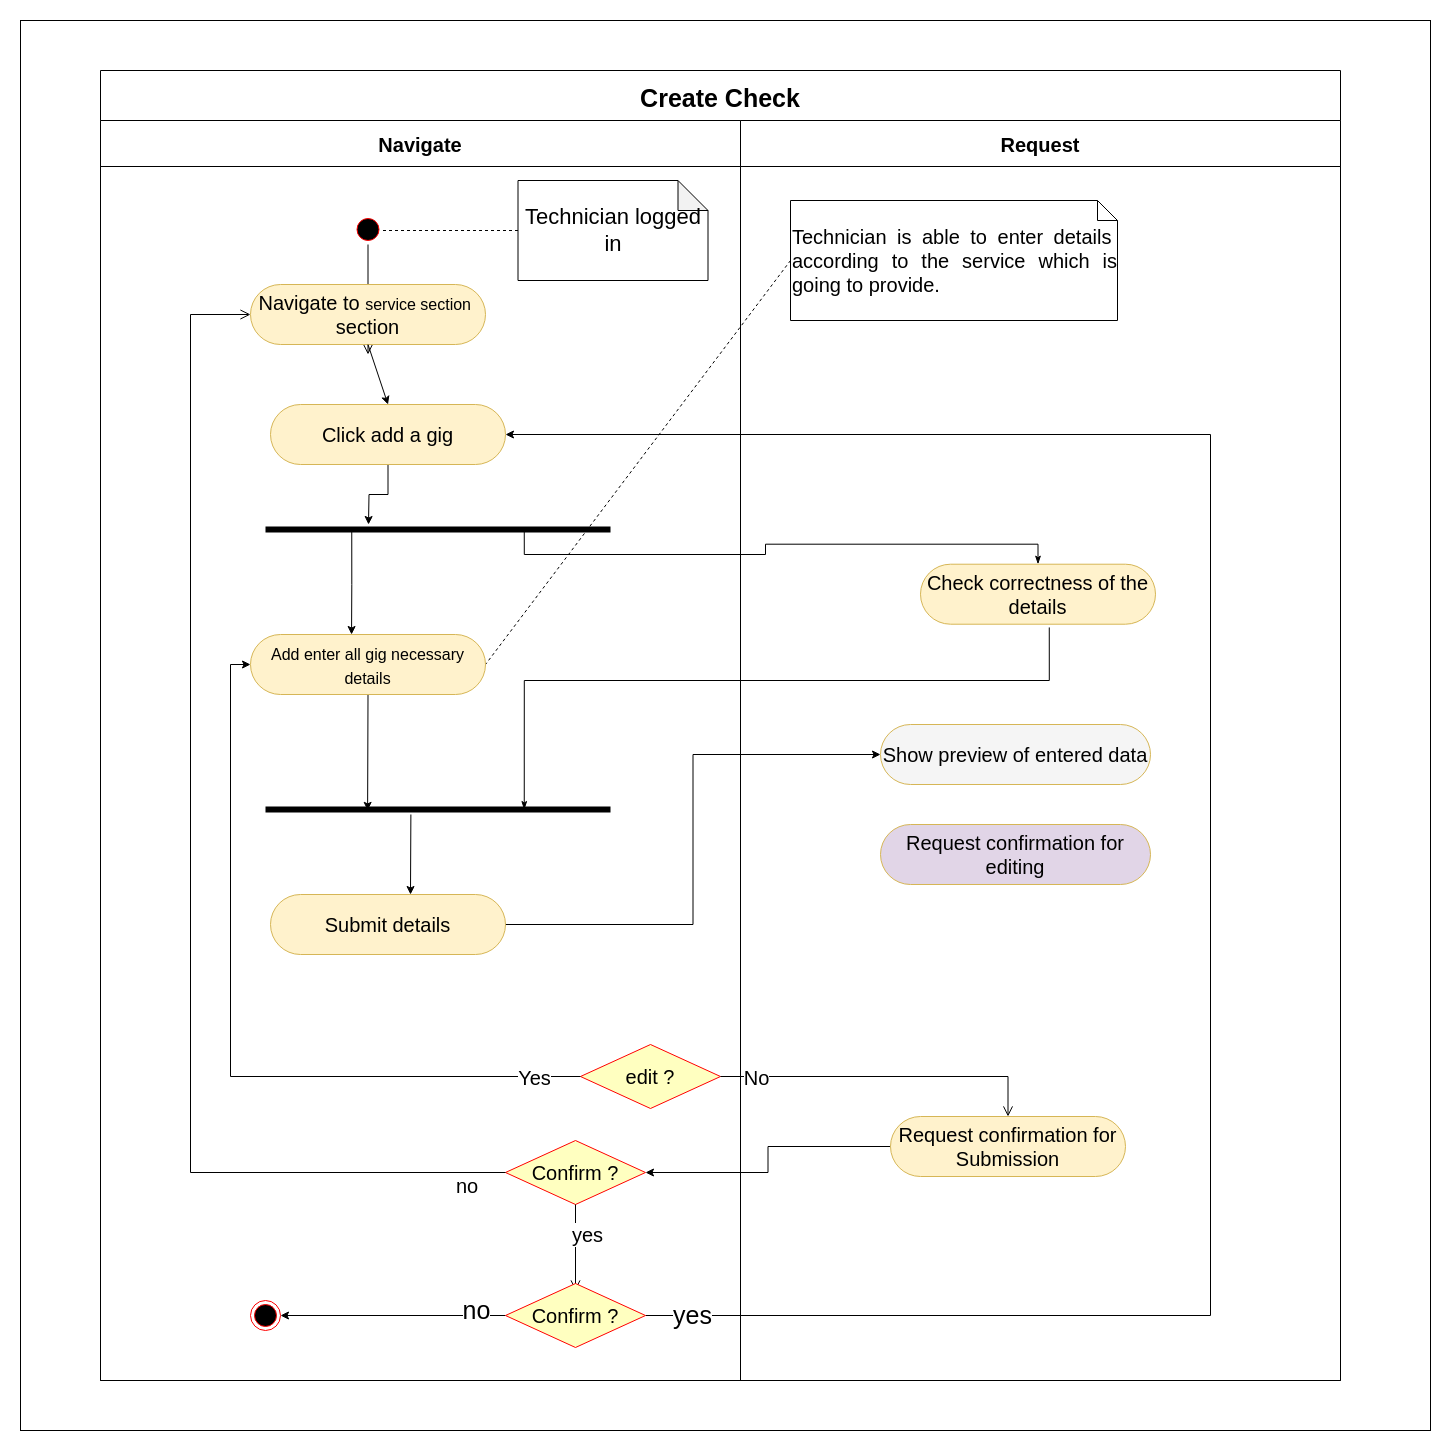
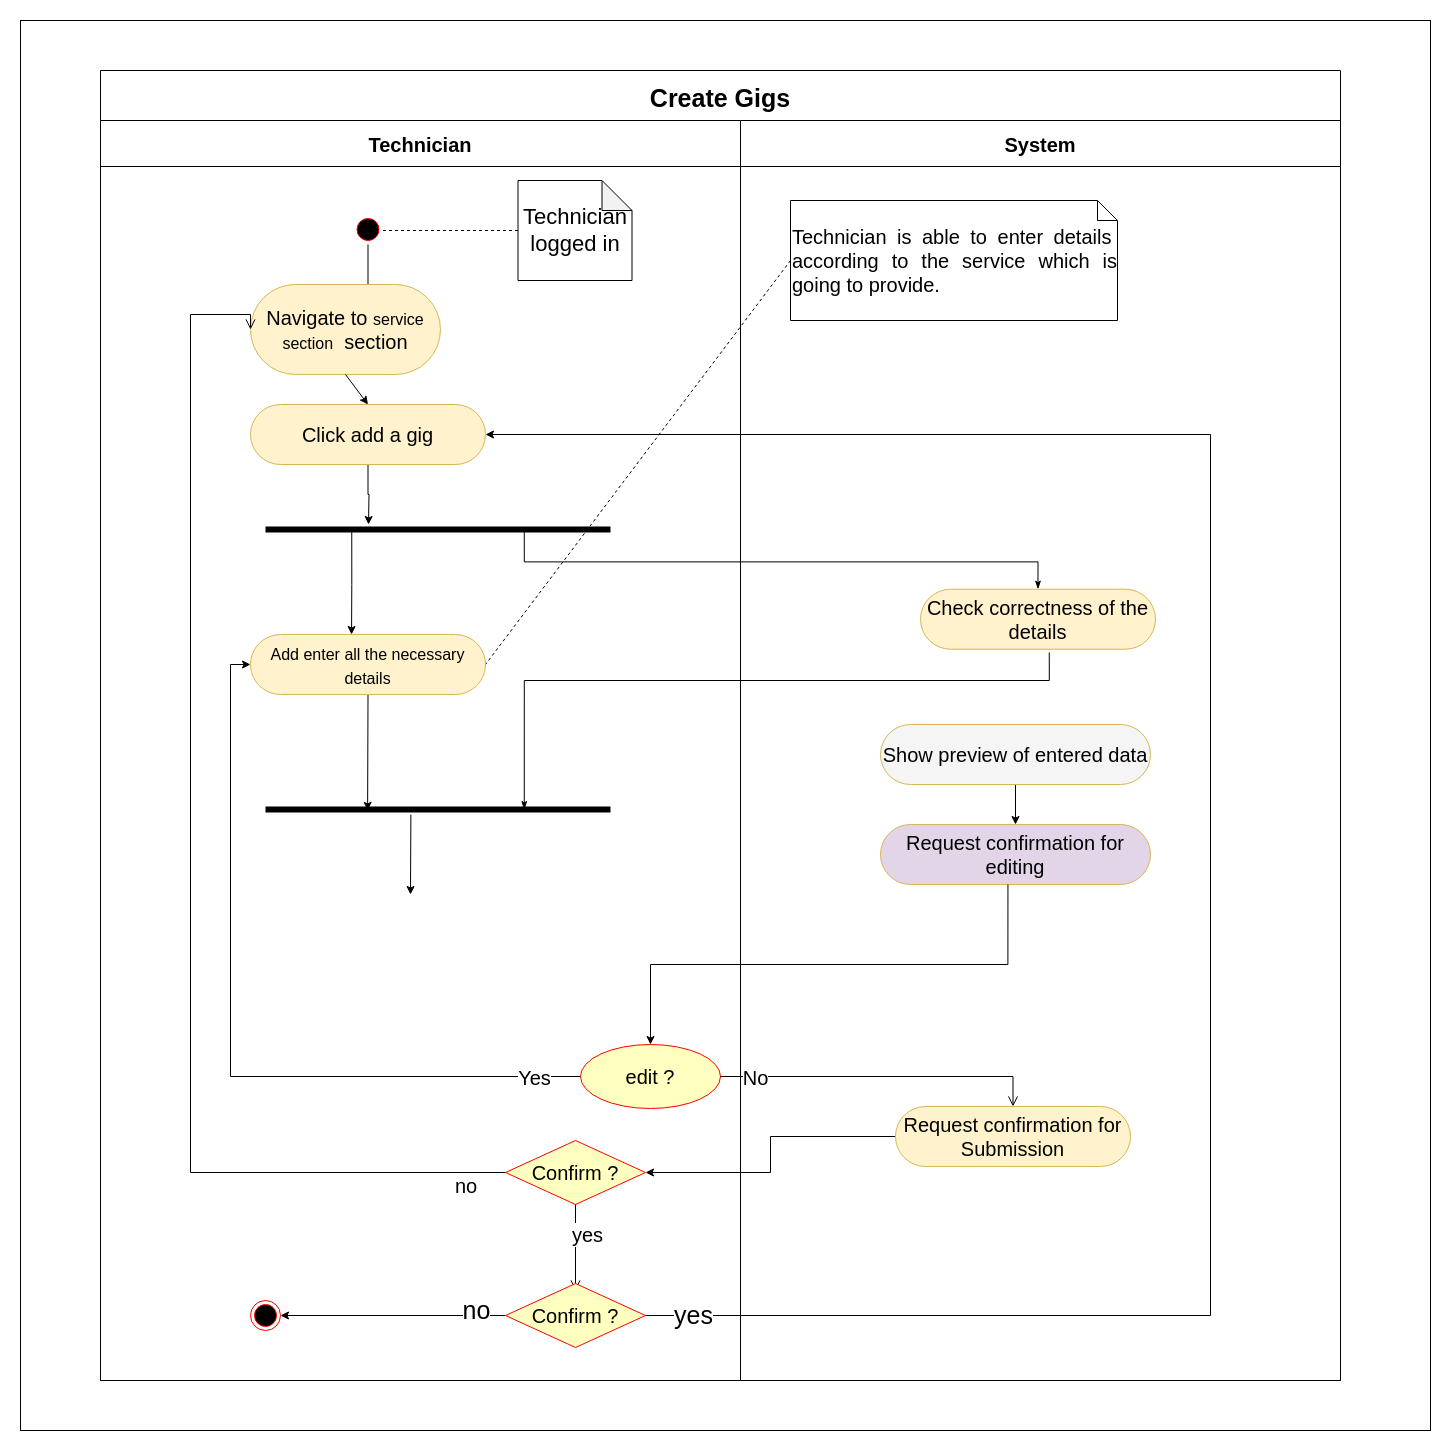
  <mxCell id="0" />
  <mxCell id="1" parent="0" />
- <mxCell id="2" value="Create Check" style="swimlane;childLayout=stackLayout;resizeParent=1;resizeParentMax=0;startSize=50;fontSize=25;swimlaneFillColor=none;fillColor=default;" vertex="1" parent="1"><mxGeometry x="100" width="1240" height="1310" as="geometry" y="70" /></mxCell>
- <mxCell id="3" style="rounded=0;orthogonalLoop=1;jettySize=auto;html=1;exitX=0.979;exitY=0.5;exitDx=0;exitDy=0;entryX=0;entryY=0.5;entryDx=0;entryDy=0;strokeColor=#000000;edgeStyle=orthogonalEdgeStyle;exitPerimeter=0;fontSize=20;" edge="1" parent="2" source="17" target="38"><mxGeometry relative="1" as="geometry" /></mxCell>
+ <mxCell id="2" value="Create Gigs" style="swimlane;childLayout=stackLayout;resizeParent=1;resizeParentMax=0;startSize=50;fontSize=25;swimlaneFillColor=none;fillColor=default;" vertex="1" parent="1"><mxGeometry x="100" width="1240" height="1310" as="geometry" y="70" /></mxCell>
  <mxCell id="4" style="edgeStyle=none;rounded=0;orthogonalLoop=1;jettySize=auto;html=1;exitX=0;exitY=0.5;exitDx=0;exitDy=0;exitPerimeter=0;entryX=1;entryY=0.5;entryDx=0;entryDy=0;fontSize=20;strokeColor=#000000;endArrow=none;endFill=0;dashed=1;" edge="1" parent="2" source="41" target="16"><mxGeometry relative="1" as="geometry" /></mxCell>
  <mxCell id="5" style="edgeStyle=orthogonalEdgeStyle;rounded=0;orthogonalLoop=1;jettySize=auto;html=1;entryX=1;entryY=0.5;entryDx=0;entryDy=0;strokeColor=#000000;fontSize=20;" edge="1" parent="2" source="39" target="18"><mxGeometry relative="1" as="geometry"><mxPoint x="780" y="1062" as="sourcePoint" /></mxGeometry></mxCell>
  <mxCell id="6" style="edgeStyle=orthogonalEdgeStyle;rounded=0;orthogonalLoop=1;jettySize=auto;html=1;entryX=0.548;entryY=1.054;entryDx=0;entryDy=0;entryPerimeter=0;fontSize=20;startArrow=classicThin;startFill=1;endArrow=none;endFill=0;exitX=0.75;exitY=0.5;exitDx=0;exitDy=0;exitPerimeter=0;" edge="1" parent="2" source="24" target="42"><mxGeometry relative="1" as="geometry"><mxPoint x="380" y="664.71" as="sourcePoint" /><mxPoint x="550.15" y="-46" as="targetPoint" /><Array as="points"><mxPoint x="424" y="610" /><mxPoint x="949" y="610" /></Array></mxGeometry></mxCell>
  <mxCell id="7" style="rounded=0;orthogonalLoop=1;jettySize=auto;html=1;exitX=0.5;exitY=0;exitDx=0;exitDy=0;entryX=0.75;entryY=0.5;entryDx=0;entryDy=0;entryPerimeter=0;fontSize=20;startArrow=classicThin;startFill=1;endArrow=none;endFill=0;edgeStyle=orthogonalEdgeStyle;" edge="1" parent="2" source="42" target="23"><mxGeometry relative="1" as="geometry"><mxPoint x="1190" y="-81.29" as="sourcePoint" /><mxPoint x="393.35" y="320" as="targetPoint" /></mxGeometry></mxCell>
- <mxCell id="8" value="Navigate" style="swimlane;startSize=46;fontSize=20;" vertex="1" parent="2"><mxGeometry y="50" width="640" height="1260" as="geometry"><mxRectangle y="36" width="50" height="1234" as="alternateBounds" /></mxGeometry></mxCell>
+ <mxCell id="8" value="Technician" style="swimlane;startSize=46;fontSize=20;" vertex="1" parent="2"><mxGeometry y="50" width="640" height="1260" as="geometry"><mxRectangle y="36" width="50" height="1234" as="alternateBounds" /></mxGeometry></mxCell>
  <mxCell id="9" value="" style="ellipse;html=1;shape=startState;fillColor=#000000;strokeColor=#ff0000;fontSize=20;" vertex="1" parent="8"><mxGeometry x="252.5" y="94" width="30" height="30" as="geometry" /></mxCell>
  <mxCell id="10" value="" style="edgeStyle=orthogonalEdgeStyle;html=1;verticalAlign=bottom;endArrow=open;endSize=8;strokeColor=#000000;rounded=0;fontSize=20;exitX=0.5;exitY=1;exitDx=0;exitDy=0;" edge="1" parent="8" source="9"><mxGeometry relative="1" as="geometry"><mxPoint x="267.5" y="234" as="targetPoint" /><mxPoint x="267.5" y="174" as="sourcePoint" /></mxGeometry></mxCell>
- <mxCell id="11" value="Navigate to&amp;nbsp;&lt;span style=&quot;font-size:12.0pt;mso-bidi-font-size:11.0pt;&lt;br/&gt;font-family:&amp;quot;Times New Roman&amp;quot;,&amp;quot;serif&amp;quot;;mso-fareast-font-family:Calibri;&lt;br/&gt;mso-fareast-theme-font:minor-latin;mso-ansi-language:EN-US;mso-fareast-language:&lt;br/&gt;EN-US;mso-bidi-language:TA&quot;&gt;service section&lt;/span&gt;&amp;nbsp; section" style="rounded=1;whiteSpace=wrap;html=1;fontSize=20;arcSize=50;fillColor=#fff2cc;strokeColor=#d6b656;" vertex="1" parent="8"><mxGeometry x="150" y="164" width="235" height="60" as="geometry" /></mxCell>
+ <mxCell id="11" value="Navigate to&amp;nbsp;&lt;span style=&quot;font-size:12.0pt;mso-bidi-font-size:11.0pt;&lt;br/&gt;font-family:&amp;quot;Times New Roman&amp;quot;,&amp;quot;serif&amp;quot;;mso-fareast-font-family:Calibri;&lt;br/&gt;mso-fareast-theme-font:minor-latin;mso-ansi-language:EN-US;mso-fareast-language:&lt;br/&gt;EN-US;mso-bidi-language:TA&quot;&gt;service section&lt;/span&gt;&amp;nbsp; section" style="rounded=1;whiteSpace=wrap;html=1;fontSize=20;arcSize=50;fillColor=#fff2cc;strokeColor=#d6b656;" vertex="1" parent="8"><mxGeometry x="150" y="164" width="190" height="90" as="geometry" /></mxCell>
  <mxCell id="12" style="edgeStyle=none;rounded=0;orthogonalLoop=1;jettySize=auto;html=1;exitX=0.5;exitY=1;exitDx=0;exitDy=0;fontSize=20;entryX=0.5;entryY=0;entryDx=0;entryDy=0;" edge="1" parent="8" source="11" target="14"><mxGeometry relative="1" as="geometry"><mxPoint x="230" y="434" as="targetPoint" /><mxPoint x="267.5" y="374" as="sourcePoint" /></mxGeometry></mxCell>
  <mxCell id="13" style="edgeStyle=orthogonalEdgeStyle;rounded=0;orthogonalLoop=1;jettySize=auto;html=1;exitX=0.5;exitY=1;exitDx=0;exitDy=0;fontSize=20;" edge="1" parent="8" source="14"><mxGeometry relative="1" as="geometry"><mxPoint x="268" y="404" as="targetPoint" /></mxGeometry></mxCell>
- <mxCell id="14" value="Click add a gig" style="rounded=1;whiteSpace=wrap;html=1;fontSize=20;arcSize=50;fillColor=#fff2cc;strokeColor=#d6b656;" vertex="1" parent="8"><mxGeometry x="170" y="284" width="235" height="60" as="geometry" /></mxCell>
+ <mxCell id="14" value="Click add a gig" style="rounded=1;whiteSpace=wrap;html=1;fontSize=20;arcSize=50;fillColor=#fff2cc;strokeColor=#d6b656;" vertex="1" parent="8"><mxGeometry x="150" y="284" width="235" height="60" as="geometry" /></mxCell>
  <mxCell id="15" style="rounded=0;orthogonalLoop=1;jettySize=auto;html=1;exitX=0.5;exitY=1;exitDx=0;exitDy=0;strokeColor=#000000;entryX=0.296;entryY=0.585;entryDx=0;entryDy=0;entryPerimeter=0;fontSize=20;" edge="1" parent="8" source="16" target="24"><mxGeometry relative="1" as="geometry"><mxPoint x="269" y="684" as="targetPoint" /></mxGeometry></mxCell>
- <mxCell id="16" value="&lt;span style=&quot;font-size:12.0pt;mso-bidi-font-size:11.0pt;&lt;br/&gt;font-family:&amp;quot;Times New Roman&amp;quot;,&amp;quot;serif&amp;quot;;mso-fareast-font-family:Calibri;&lt;br/&gt;mso-fareast-theme-font:minor-latin;mso-ansi-language:EN-US;mso-fareast-language:&lt;br/&gt;EN-US;mso-bidi-language:TA&quot;&gt;Add enter all gig necessary details&lt;/span&gt;" style="rounded=1;whiteSpace=wrap;html=1;fontSize=20;arcSize=50;fillColor=#fff2cc;strokeColor=#d6b656;" vertex="1" parent="8"><mxGeometry x="150" y="514" width="235" height="60" as="geometry" /></mxCell>
- <mxCell id="17" value="Submit details" style="rounded=1;whiteSpace=wrap;html=1;fontSize=20;arcSize=50;fillColor=#fff2cc;strokeColor=#d6b656;" vertex="1" parent="8"><mxGeometry x="170" y="774" width="235" height="60" as="geometry" /></mxCell>
+ <mxCell id="16" value="&lt;span style=&quot;font-size:12.0pt;mso-bidi-font-size:11.0pt;&lt;br/&gt;font-family:&amp;quot;Times New Roman&amp;quot;,&amp;quot;serif&amp;quot;;mso-fareast-font-family:Calibri;&lt;br/&gt;mso-fareast-theme-font:minor-latin;mso-ansi-language:EN-US;mso-fareast-language:&lt;br/&gt;EN-US;mso-bidi-language:TA&quot;&gt;Add enter all the necessary details&lt;/span&gt;" style="rounded=1;whiteSpace=wrap;html=1;fontSize=20;arcSize=50;fillColor=#fff2cc;strokeColor=#d6b656;" vertex="1" parent="8"><mxGeometry x="150" y="514" width="235" height="60" as="geometry" /></mxCell>
  <mxCell id="18" value="Confirm ?" style="rhombus;whiteSpace=wrap;html=1;fillColor=#ffffc0;strokeColor=#ff0000;fontSize=20;" vertex="1" parent="8"><mxGeometry x="405" y="1020" width="140" height="64" as="geometry" /></mxCell>
  <mxCell id="19" value="no" style="html=1;align=left;verticalAlign=top;endArrow=open;endSize=8;strokeColor=#000000;rounded=0;fontSize=20;exitX=0;exitY=0.5;exitDx=0;exitDy=0;entryX=0;entryY=0.5;entryDx=0;entryDy=0;edgeStyle=orthogonalEdgeStyle;" edge="1" parent="8" source="18" target="11"><mxGeometry x="-0.917" y="-5" relative="1" as="geometry"><mxPoint x="160" y="224" as="targetPoint" /><mxPoint as="offset" /><Array as="points"><mxPoint x="90" y="1052" /><mxPoint x="90" y="194" /></Array></mxGeometry></mxCell>
  <mxCell id="20" value="" style="ellipse;html=1;shape=endState;fillColor=#000000;strokeColor=#ff0000;fontSize=20;direction=west;" vertex="1" parent="8"><mxGeometry x="150" y="1180" width="30" height="30" as="geometry" /></mxCell>
  <mxCell id="21" value="yes" style="html=1;align=left;verticalAlign=top;endArrow=open;endSize=8;strokeColor=#000000;rounded=0;fontSize=20;exitX=0.5;exitY=1;exitDx=0;exitDy=0;" edge="1" parent="8" source="18"><mxGeometry x="-0.711" y="-5" relative="1" as="geometry"><mxPoint x="475" y="1170" as="targetPoint" /><mxPoint as="offset" /><mxPoint x="477.5" y="1532.302" as="sourcePoint" /></mxGeometry></mxCell>
  <mxCell id="22" style="edgeStyle=orthogonalEdgeStyle;rounded=0;orthogonalLoop=1;jettySize=auto;html=1;exitX=0.25;exitY=0.5;exitDx=0;exitDy=0;exitPerimeter=0;entryX=0.43;entryY=0;entryDx=0;entryDy=0;entryPerimeter=0;fontSize=20;" edge="1" parent="8" source="23" target="16"><mxGeometry relative="1" as="geometry" /></mxCell>
  <mxCell id="23" value="" style="shape=line;html=1;strokeWidth=6;strokeColor=#000000;fontSize=20;verticalAlign=bottom;" vertex="1" parent="8"><mxGeometry x="165" y="404" width="345" height="10" as="geometry" /></mxCell>
  <mxCell id="24" value="" style="shape=line;html=1;strokeWidth=6;strokeColor=#000000;fontSize=20;verticalAlign=bottom;" vertex="1" parent="8"><mxGeometry x="165" y="684" width="345" height="10" as="geometry" /></mxCell>
  <mxCell id="25" style="rounded=0;orthogonalLoop=1;jettySize=auto;html=1;exitX=0.5;exitY=1;exitDx=0;exitDy=0;strokeColor=#000000;fontSize=20;" edge="1" parent="8"><mxGeometry relative="1" as="geometry"><mxPoint x="310.38" y="694" as="sourcePoint" /><mxPoint x="310" y="774" as="targetPoint" /></mxGeometry></mxCell>
- <mxCell id="26" value="edit ?" style="rhombus;whiteSpace=wrap;html=1;fillColor=#ffffc0;strokeColor=#ff0000;fontSize=20;" vertex="1" parent="8"><mxGeometry x="480" y="924" width="140" height="64" as="geometry" /></mxCell>
+ <mxCell id="26" value="edit ?" style="ellipse;whiteSpace=wrap;html=1;fillColor=#ffffc0;strokeColor=#ff0000;fontSize=20;" vertex="1" parent="8"><mxGeometry x="480" y="924" width="140" height="64" as="geometry" /></mxCell>
  <mxCell id="27" style="edgeStyle=orthogonalEdgeStyle;rounded=0;orthogonalLoop=1;jettySize=auto;html=1;exitX=0;exitY=0.5;exitDx=0;exitDy=0;entryX=0;entryY=0.5;entryDx=0;entryDy=0;strokeColor=#000000;fontSize=20;" edge="1" parent="8" source="26" target="16"><mxGeometry relative="1" as="geometry" /></mxCell>
  <mxCell id="28" value="&lt;font style=&quot;font-size: 20px;&quot;&gt;Yes&lt;/font&gt;" style="edgeLabel;html=1;align=center;verticalAlign=middle;resizable=0;points=[];fontSize=20;" connectable="0" vertex="1" parent="27"><mxGeometry x="-0.881" relative="1" as="geometry"><mxPoint as="offset" /></mxGeometry></mxCell>
  <mxCell id="29" style="edgeStyle=orthogonalEdgeStyle;rounded=0;orthogonalLoop=1;jettySize=auto;html=1;exitX=0;exitY=0.5;exitDx=0;exitDy=0;entryX=0;entryY=0.5;entryDx=0;entryDy=0;fontSize=25;" edge="1" parent="8" source="33" target="20"><mxGeometry relative="1" as="geometry" /></mxCell>
  <mxCell id="30" value="no" style="edgeLabel;html=1;align=center;verticalAlign=middle;resizable=0;points=[];fontSize=25;" connectable="0" vertex="1" parent="29"><mxGeometry x="-0.737" y="-7" relative="1" as="geometry"><mxPoint as="offset" /></mxGeometry></mxCell>
  <mxCell id="31" style="edgeStyle=orthogonalEdgeStyle;rounded=0;orthogonalLoop=1;jettySize=auto;html=1;exitX=1;exitY=0.5;exitDx=0;exitDy=0;entryX=1;entryY=0.5;entryDx=0;entryDy=0;fontSize=25;" edge="1" parent="8" source="33" target="14"><mxGeometry relative="1" as="geometry"><Array as="points"><mxPoint x="1110" y="1195" /><mxPoint x="1110" y="314" /></Array></mxGeometry></mxCell>
  <mxCell id="32" value="yes" style="edgeLabel;html=1;align=center;verticalAlign=middle;resizable=0;points=[];fontSize=25;" connectable="0" vertex="1" parent="31"><mxGeometry x="-0.957" y="2" relative="1" as="geometry"><mxPoint as="offset" /></mxGeometry></mxCell>
  <mxCell id="33" value="Confirm ?" style="rhombus;whiteSpace=wrap;html=1;fillColor=#ffffc0;strokeColor=#ff0000;fontSize=20;" vertex="1" parent="8"><mxGeometry x="405" y="1163" width="140" height="64" as="geometry" /></mxCell>
- <mxCell id="34" value="Technician logged in" style="shape=note;whiteSpace=wrap;html=1;backgroundOutline=1;darkOpacity=0.05;fontSize=22;" vertex="1" parent="8"><mxGeometry x="417.5" y="60" width="190" height="100" as="geometry" /></mxCell>
+ <mxCell id="34" value="Technician logged in" style="shape=note;whiteSpace=wrap;html=1;backgroundOutline=1;darkOpacity=0.05;fontSize=22;" vertex="1" parent="8"><mxGeometry x="417.5" y="60" width="114" height="100" as="geometry" /></mxCell>
  <mxCell id="35" value="" style="endArrow=none;dashed=1;html=1;rounded=0;exitX=1;exitY=0.5;exitDx=0;exitDy=0;entryX=0;entryY=0.5;entryDx=0;entryDy=0;entryPerimeter=0;fontSize=22;" edge="1" parent="8" target="34"><mxGeometry width="50" height="50" relative="1" as="geometry"><mxPoint x="282.5" y="110" as="sourcePoint" /><mxPoint x="-6691.5" y="-88" as="targetPoint" /></mxGeometry></mxCell>
- <mxCell id="36" value="Request" style="swimlane;startSize=46;fontSize=20;gradientColor=none;strokeColor=#000000;" vertex="1" parent="2"><mxGeometry x="640" y="50" width="600" height="1260" as="geometry" /></mxCell>
+ <mxCell id="36" value="System" style="swimlane;startSize=46;fontSize=20;gradientColor=none;strokeColor=#000000;" vertex="1" parent="2"><mxGeometry x="640" y="50" width="600" height="1260" as="geometry" /></mxCell>
+ <mxCell id="37" style="edgeStyle=orthogonalEdgeStyle;rounded=0;orthogonalLoop=1;jettySize=auto;html=1;exitX=0.5;exitY=1;exitDx=0;exitDy=0;fontSize=20;strokeColor=#000000;" edge="1" parent="36" source="38" target="40"><mxGeometry relative="1" as="geometry" /></mxCell>
  <mxCell id="38" value="Show preview of entered data" style="rounded=1;whiteSpace=wrap;html=1;fontSize=20;arcSize=50;fillColor=#f5f5f5;strokeColor=#d6b656;" vertex="1" parent="36"><mxGeometry x="140" y="604" width="270" height="60" as="geometry" /></mxCell>
- <mxCell id="39" value="Request confirmation for Submission" style="rounded=1;whiteSpace=wrap;html=1;fontSize=20;arcSize=50;fillColor=#fff2cc;strokeColor=#d6b656;" vertex="1" parent="36"><mxGeometry x="150" y="996" width="235" height="60" as="geometry" /></mxCell>
+ <mxCell id="39" value="Request confirmation for Submission" style="rounded=1;whiteSpace=wrap;html=1;fontSize=20;arcSize=50;fillColor=#fff2cc;strokeColor=#d6b656;" vertex="1" parent="36"><mxGeometry x="155" y="986" width="235" height="60" as="geometry" /></mxCell>
  <mxCell id="40" value="Request confirmation for editing" style="rounded=1;whiteSpace=wrap;html=1;fontSize=20;arcSize=50;fillColor=#e1d5e7;strokeColor=#d6b656;" vertex="1" parent="36"><mxGeometry x="140" y="704" width="270" height="60" as="geometry" /></mxCell>
  <mxCell id="41" value="&lt;div style=&quot;text-align: justify; font-size: 20px;&quot;&gt;&lt;span style=&quot;background-color: initial; font-size: 20px;&quot;&gt;&lt;font style=&quot;font-size: 20px;&quot;&gt;Technician is able to&amp;nbsp;&lt;/font&gt;&lt;/span&gt;&lt;span style=&quot;background-color: initial; font-size: 20px;&quot;&gt;enter details&amp;nbsp; according to the service which is going to provide.&lt;/span&gt;&lt;/div&gt;" style="shape=note;size=20;whiteSpace=wrap;html=1;fontSize=20;strokeColor=#000000;fillColor=default;align=left;textDirection=ltr;labelPosition=center;verticalLabelPosition=middle;verticalAlign=middle;" vertex="1" parent="36"><mxGeometry x="50" y="80" width="327" height="120" as="geometry" /></mxCell>
- <mxCell id="42" value="Check correctness of the details" style="rounded=1;whiteSpace=wrap;html=1;fontSize=20;arcSize=50;fillColor=#fff2cc;strokeColor=#d6b656;" vertex="1" parent="36"><mxGeometry x="180" y="443.71" width="235" height="60" as="geometry" /></mxCell>
+ <mxCell id="42" value="Check correctness of the details" style="rounded=1;whiteSpace=wrap;html=1;fontSize=20;arcSize=50;fillColor=#fff2cc;strokeColor=#d6b656;" vertex="1" parent="36"><mxGeometry x="180" y="468.71" width="235" height="60" as="geometry" /></mxCell>
+ <mxCell id="43" style="rounded=0;orthogonalLoop=1;jettySize=auto;html=1;entryX=0.5;entryY=0;entryDx=0;entryDy=0;strokeColor=#000000;exitX=0.472;exitY=1;exitDx=0;exitDy=0;exitPerimeter=0;edgeStyle=orthogonalEdgeStyle;fontSize=20;" edge="1" parent="2" source="40" target="26"><mxGeometry relative="1" as="geometry"><mxPoint x="1000" y="910" as="sourcePoint" /></mxGeometry></mxCell>
  <mxCell id="44" value="" style="html=1;align=left;verticalAlign=top;endArrow=open;endSize=8;strokeColor=#000000;rounded=0;fontSize=20;entryX=0.5;entryY=0;entryDx=0;entryDy=0;edgeStyle=orthogonalEdgeStyle;" edge="1" parent="2" source="26" target="39"><mxGeometry x="-0.634" y="-8" relative="1" as="geometry"><mxPoint x="907.5" y="1087" as="targetPoint" /><mxPoint as="offset" /></mxGeometry></mxCell>
  <mxCell id="45" value="No" style="edgeLabel;html=1;align=center;verticalAlign=middle;resizable=0;points=[];fontSize=20;" connectable="0" vertex="1" parent="44"><mxGeometry x="-0.788" relative="1" as="geometry"><mxPoint as="offset" /></mxGeometry></mxCell>
  <mxCell id="46" value="" style="rounded=0;whiteSpace=wrap;html=1;fillColor=none;" vertex="1" parent="1"><mxGeometry x="20" y="20" width="1410" height="1410" as="geometry" /></mxCell>
